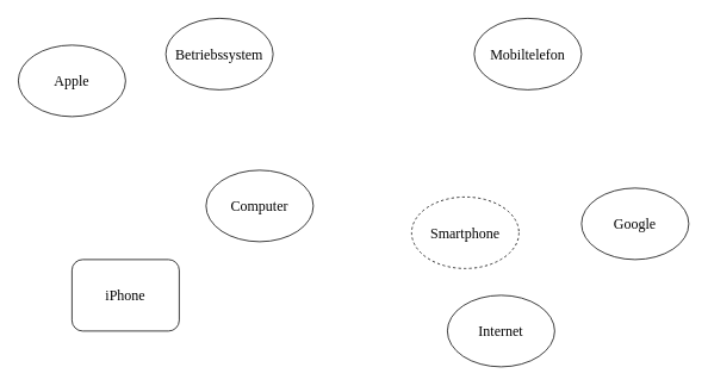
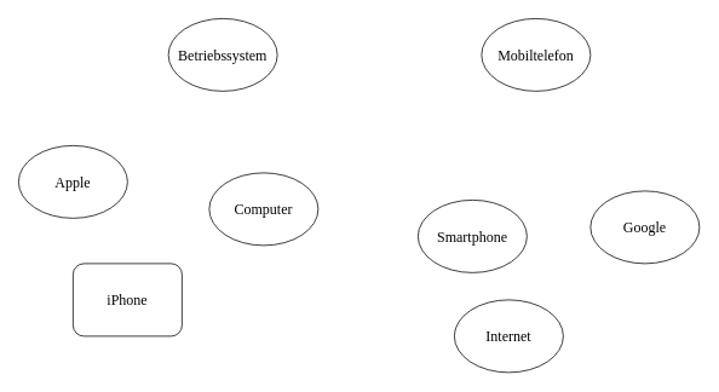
  <mxCell id="0" />
  <mxCell id="1" parent="0" />
  <mxCell id="2" value="Betriebssystem" style="ellipse;whiteSpace=wrap;html=1;fontFamily=Alegreya;fontSize=16;" parent="1" vertex="1"><mxGeometry x="185" y="20" width="120" height="80" as="geometry" /></mxCell>
  <mxCell id="3" value="Computer" style="ellipse;whiteSpace=wrap;html=1;fontFamily=Alegreya;fontSize=16;" parent="1" vertex="1"><mxGeometry x="230" y="190" width="120" height="80" as="geometry" /></mxCell>
- <mxCell id="4" value="Smartphone" style="ellipse;whiteSpace=wrap;html=1;fontFamily=Alegreya;fontSize=16;dashed=1;" parent="1" vertex="1"><mxGeometry x="460" y="220" width="120" height="80" as="geometry" /></mxCell>
+ <mxCell id="4" value="Smartphone" style="ellipse;whiteSpace=wrap;html=1;fontFamily=Alegreya;fontSize=16;" parent="1" vertex="1"><mxGeometry x="460" y="220" width="120" height="80" as="geometry" /></mxCell>
  <mxCell id="5" value="Mobiltelefon" style="ellipse;whiteSpace=wrap;html=1;fontFamily=Alegreya;fontSize=16;" parent="1" vertex="1"><mxGeometry x="530" y="20" width="120" height="80" as="geometry" /></mxCell>
  <mxCell id="6" value="iPhone" style="whiteSpace=wrap;html=1;fontFamily=Alegreya;fontSize=16;rounded=1;" parent="1" vertex="1"><mxGeometry x="80" y="290" width="120" height="80" as="geometry" /></mxCell>
- <mxCell id="7" value="Apple" style="ellipse;whiteSpace=wrap;html=1;fontFamily=Alegreya;fontSize=16;" parent="1" vertex="1"><mxGeometry x="20" y="50" width="120" height="80" as="geometry" /></mxCell>
+ <mxCell id="7" value="Apple" style="ellipse;whiteSpace=wrap;html=1;fontFamily=Alegreya;fontSize=16;" parent="1" vertex="1"><mxGeometry x="20" y="160" width="120" height="80" as="geometry" /></mxCell>
  <mxCell id="8" value="Google" style="ellipse;whiteSpace=wrap;html=1;fontFamily=Alegreya;fontSize=16;" parent="1" vertex="1"><mxGeometry x="650" y="210" width="120" height="80" as="geometry" /></mxCell>
  <mxCell id="9" value="Internet" style="ellipse;whiteSpace=wrap;html=1;fontFamily=Alegreya;fontSize=16;" parent="1" vertex="1"><mxGeometry x="500" y="330" width="120" height="80" as="geometry" /></mxCell>
